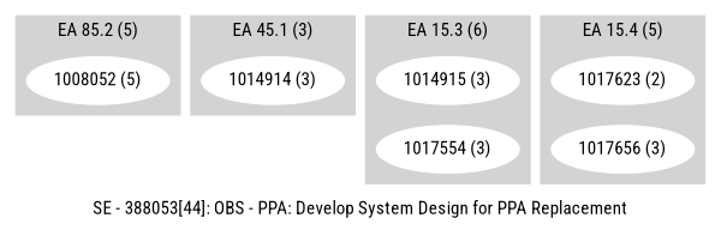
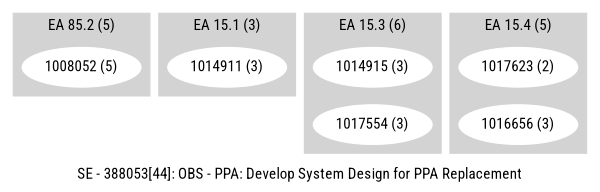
  digraph {
    fontname="Roboto Condensed"
    label="SE - 388053[44]: OBS - PPA: Develop System Design for PPA Replacement"
    ranksep=.1
    node [color=white fontname="Roboto Condensed" style=filled]
    edge [fontname="Roboto Condensed" style=invis]
    "1008052 (5)"
-   "1014914 (3)"
+   "1014914 (3)" [label="1014911 (3)"]
    "1014915 (3)"
    "1017554 (3)"
    "1017623 (2)"
-   "1017656 (3)"
+   "1017656 (3)" [label="1016656 (3)"]
    subgraph cluster_1 {
      color=lightgrey
      label="EA 85.2 (5)"
      style=filled
      "1008052 (5)"
    }
    subgraph cluster_2 {
      color=lightgrey
-     label="EA 45.1 (3)"
+     label="EA 15.1 (3)"
      style=filled
      "1014914 (3)"
    }
    subgraph cluster_3 {
      color=lightgrey
      label="EA 15.3 (6)"
      style=filled
      "1014915 (3)"
      "1017554 (3)"
    }
    subgraph cluster_4 {
      color=lightgrey
      label="EA 15.4 (5)"
      style=filled
      "1017623 (2)"
      "1017656 (3)"
    }
    "1014915 (3)" -> "1017554 (3)"
    "1017623 (2)" -> "1017656 (3)"
  }
